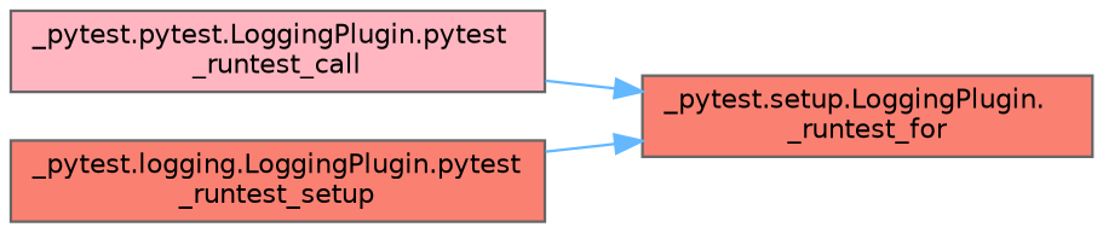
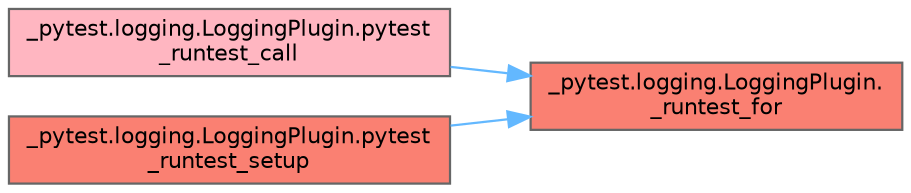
  digraph {
    rankdir=RL
    node [color=grey40 fillcolor=salmon fontname=Helvetica fontsize=10 shape=box style=filled]
    edge [color=steelblue1 dir=back fontname=Helvetica fontsize=10 labelfontname=Helvetica labelfontsize=10 style=solid]
-   n1 [color=gray40 fontcolor=black height=0.2 label="_pytest.setup.LoggingPlugin.\l_runtest_for" width=0.4]
-   n2 [fillcolor=lightpink height=0.2 label="_pytest.pytest.LoggingPlugin.pytest\l_runtest_call" width=0.4]
+   n1 [color=gray40 fontcolor=black height=0.2 label="_pytest.logging.LoggingPlugin.\l_runtest_for" width=0.4]
+   n2 [fillcolor=lightpink height=0.2 label="_pytest.logging.LoggingPlugin.pytest\l_runtest_call" width=0.4]
    n3 [height=0.2 label="_pytest.logging.LoggingPlugin.pytest\l_runtest_setup" width=0.4]
    n1 -> n2
    n1 -> n3
  }
